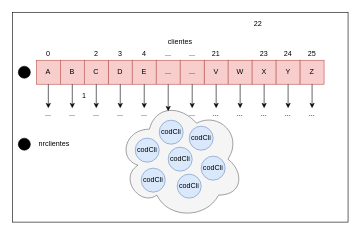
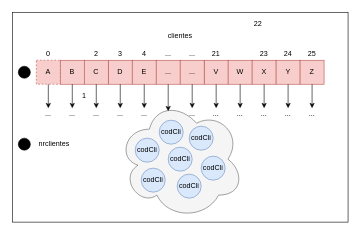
  <mxCell id="0" />
  <mxCell id="1" parent="0" />
  <mxCell id="2" value="" style="rounded=0;whiteSpace=wrap;html=1;" parent="1" vertex="1"><mxGeometry x="20" y="20" width="560" height="350" as="geometry" /></mxCell>
- <mxCell id="3" value="A" style="whiteSpace=wrap;html=1;aspect=fixed;fillColor=#f8cecc;strokeColor=#b85450;" parent="1" vertex="1"><mxGeometry x="60" y="100" width="40" height="40" as="geometry" /></mxCell>
+ <mxCell id="3" value="A" style="whiteSpace=wrap;html=1;aspect=fixed;fillColor=#f8cecc;strokeColor=#b85450;dashed=1;" parent="1" vertex="1"><mxGeometry x="60" y="100" width="40" height="40" as="geometry" /></mxCell>
  <mxCell id="4" value="B" style="whiteSpace=wrap;html=1;aspect=fixed;fillColor=#f8cecc;strokeColor=#b85450;" parent="1" vertex="1"><mxGeometry x="100" y="100" width="40" height="40" as="geometry" /></mxCell>
  <mxCell id="5" value="D" style="whiteSpace=wrap;html=1;aspect=fixed;fillColor=#f8cecc;strokeColor=#b85450;" parent="1" vertex="1"><mxGeometry x="180" y="100" width="40" height="40" as="geometry" /></mxCell>
  <mxCell id="6" value="E" style="whiteSpace=wrap;html=1;aspect=fixed;fillColor=#f8cecc;strokeColor=#b85450;" parent="1" vertex="1"><mxGeometry x="220" y="100" width="40" height="40" as="geometry" /></mxCell>
  <mxCell id="7" value="..." style="whiteSpace=wrap;html=1;aspect=fixed;fillColor=#f8cecc;strokeColor=#b85450;" parent="1" vertex="1"><mxGeometry x="260" y="100" width="40" height="40" as="geometry" /></mxCell>
  <mxCell id="8" value="V" style="whiteSpace=wrap;html=1;aspect=fixed;fillColor=#f8cecc;strokeColor=#b85450;" parent="1" vertex="1"><mxGeometry x="340" y="100" width="40" height="40" as="geometry" /></mxCell>
  <mxCell id="9" value="W" style="whiteSpace=wrap;html=1;aspect=fixed;fillColor=#f8cecc;strokeColor=#b85450;" parent="1" vertex="1"><mxGeometry x="380" y="100" width="40" height="40" as="geometry" /></mxCell>
  <mxCell id="10" value="X" style="whiteSpace=wrap;html=1;aspect=fixed;fillColor=#f8cecc;strokeColor=#b85450;" parent="1" vertex="1"><mxGeometry x="420" y="100" width="40" height="40" as="geometry" /></mxCell>
  <mxCell id="11" value="Y" style="whiteSpace=wrap;html=1;aspect=fixed;fillColor=#f8cecc;strokeColor=#b85450;" parent="1" vertex="1"><mxGeometry x="460" y="100" width="40" height="40" as="geometry" /></mxCell>
  <mxCell id="12" value="Z" style="whiteSpace=wrap;html=1;aspect=fixed;fillColor=#f8cecc;strokeColor=#b85450;" parent="1" vertex="1"><mxGeometry x="500" y="100" width="40" height="40" as="geometry" /></mxCell>
- <mxCell id="13" value="clientes&lt;br&gt;" style="text;html=1;strokeColor=none;fillColor=none;align=center;verticalAlign=middle;whiteSpace=wrap;rounded=0;" parent="1" vertex="1"><mxGeometry x="280" y="60" width="40" height="20" as="geometry" /></mxCell>
+ <mxCell id="13" value="clientes&lt;br&gt;" style="text;html=1;strokeColor=none;fillColor=none;align=center;verticalAlign=middle;whiteSpace=wrap;rounded=0;" parent="1" vertex="1"><mxGeometry x="280" y="50" width="40" height="20" as="geometry" /></mxCell>
  <mxCell id="14" value="..." style="whiteSpace=wrap;html=1;aspect=fixed;fillColor=#f8cecc;strokeColor=#b85450;" parent="1" vertex="1"><mxGeometry x="300" y="100" width="40" height="40" as="geometry" /></mxCell>
  <mxCell id="15" value="C" style="whiteSpace=wrap;html=1;aspect=fixed;fillColor=#f8cecc;strokeColor=#b85450;" parent="1" vertex="1"><mxGeometry x="140" y="100" width="40" height="40" as="geometry" /></mxCell>
  <mxCell id="16" value="0" style="text;html=1;strokeColor=none;fillColor=none;align=center;verticalAlign=middle;whiteSpace=wrap;rounded=0;" parent="1" vertex="1"><mxGeometry x="60" y="80" width="40" height="20" as="geometry" /></mxCell>
  <mxCell id="17" value="1" style="text;html=1;strokeColor=none;fillColor=none;align=center;verticalAlign=middle;whiteSpace=wrap;rounded=0;" parent="1" vertex="1"><mxGeometry x="120" y="150" width="40" height="20" as="geometry" /></mxCell>
  <mxCell id="18" value="2" style="text;html=1;strokeColor=none;fillColor=none;align=center;verticalAlign=middle;whiteSpace=wrap;rounded=0;" parent="1" vertex="1"><mxGeometry x="140" y="80" width="40" height="20" as="geometry" /></mxCell>
  <mxCell id="19" value="3" style="text;html=1;strokeColor=none;fillColor=none;align=center;verticalAlign=middle;whiteSpace=wrap;rounded=0;" parent="1" vertex="1"><mxGeometry x="180" y="80" width="40" height="20" as="geometry" /></mxCell>
  <mxCell id="20" value="4" style="text;html=1;strokeColor=none;fillColor=none;align=center;verticalAlign=middle;whiteSpace=wrap;rounded=0;" parent="1" vertex="1"><mxGeometry x="220" y="80" width="40" height="20" as="geometry" /></mxCell>
  <mxCell id="21" value="...&lt;br&gt;" style="text;html=1;strokeColor=none;fillColor=none;align=center;verticalAlign=middle;whiteSpace=wrap;rounded=0;" parent="1" vertex="1"><mxGeometry x="260" y="80" width="40" height="20" as="geometry" /></mxCell>
  <mxCell id="22" value="...&lt;br&gt;" style="text;html=1;strokeColor=none;fillColor=none;align=center;verticalAlign=middle;whiteSpace=wrap;rounded=0;" parent="1" vertex="1"><mxGeometry x="300" y="80" width="40" height="20" as="geometry" /></mxCell>
  <mxCell id="23" value="21&lt;br&gt;" style="text;html=1;strokeColor=none;fillColor=none;align=center;verticalAlign=middle;whiteSpace=wrap;rounded=0;" parent="1" vertex="1"><mxGeometry x="340" y="80" width="40" height="20" as="geometry" /></mxCell>
  <mxCell id="24" value="22" style="text;html=1;strokeColor=none;fillColor=none;align=center;verticalAlign=middle;whiteSpace=wrap;rounded=0;" parent="1" vertex="1"><mxGeometry x="410" y="30" width="40" height="20" as="geometry" /></mxCell>
  <mxCell id="25" value="23" style="text;html=1;strokeColor=none;fillColor=none;align=center;verticalAlign=middle;whiteSpace=wrap;rounded=0;" parent="1" vertex="1"><mxGeometry x="420" y="80" width="40" height="20" as="geometry" /></mxCell>
  <mxCell id="26" value="24" style="text;html=1;strokeColor=none;fillColor=none;align=center;verticalAlign=middle;whiteSpace=wrap;rounded=0;" parent="1" vertex="1"><mxGeometry x="460" y="80" width="40" height="20" as="geometry" /></mxCell>
  <mxCell id="27" value="25" style="text;html=1;strokeColor=none;fillColor=none;align=center;verticalAlign=middle;whiteSpace=wrap;rounded=0;" parent="1" vertex="1"><mxGeometry x="500" y="80" width="40" height="20" as="geometry" /></mxCell>
  <mxCell id="28" value="" style="endArrow=classic;html=1;exitX=0.5;exitY=1;exitDx=0;exitDy=0;" parent="1" edge="1"><mxGeometry width="50" height="50" relative="1" as="geometry"><mxPoint x="480" y="140" as="sourcePoint" /><mxPoint x="480" y="180" as="targetPoint" /></mxGeometry></mxCell>
  <mxCell id="29" value="...&lt;br&gt;" style="text;html=1;strokeColor=none;fillColor=none;align=center;verticalAlign=middle;whiteSpace=wrap;rounded=0;" parent="1" vertex="1"><mxGeometry x="460" y="180" width="40" height="20" as="geometry" /></mxCell>
  <mxCell id="30" value="" style="endArrow=classic;html=1;exitX=0.5;exitY=1;exitDx=0;exitDy=0;" parent="1" edge="1"><mxGeometry width="50" height="50" relative="1" as="geometry"><mxPoint x="360" y="140" as="sourcePoint" /><mxPoint x="360" y="180" as="targetPoint" /></mxGeometry></mxCell>
  <mxCell id="31" value="...&lt;br&gt;" style="text;html=1;strokeColor=none;fillColor=none;align=center;verticalAlign=middle;whiteSpace=wrap;rounded=0;" parent="1" vertex="1"><mxGeometry x="340" y="180" width="40" height="20" as="geometry" /></mxCell>
  <mxCell id="32" value="" style="endArrow=classic;html=1;exitX=0.5;exitY=1;exitDx=0;exitDy=0;" parent="1" edge="1"><mxGeometry width="50" height="50" relative="1" as="geometry"><mxPoint x="400" y="140" as="sourcePoint" /><mxPoint x="400" y="180" as="targetPoint" /></mxGeometry></mxCell>
  <mxCell id="33" value="...&lt;br&gt;" style="text;html=1;strokeColor=none;fillColor=none;align=center;verticalAlign=middle;whiteSpace=wrap;rounded=0;" parent="1" vertex="1"><mxGeometry x="380" y="180" width="40" height="20" as="geometry" /></mxCell>
  <mxCell id="34" value="" style="endArrow=classic;html=1;exitX=0.5;exitY=1;exitDx=0;exitDy=0;" parent="1" edge="1"><mxGeometry width="50" height="50" relative="1" as="geometry"><mxPoint x="440" y="140" as="sourcePoint" /><mxPoint x="440" y="180" as="targetPoint" /></mxGeometry></mxCell>
  <mxCell id="35" value="...&lt;br&gt;" style="text;html=1;strokeColor=none;fillColor=none;align=center;verticalAlign=middle;whiteSpace=wrap;rounded=0;" parent="1" vertex="1"><mxGeometry x="420" y="180" width="40" height="20" as="geometry" /></mxCell>
  <mxCell id="36" value="" style="endArrow=classic;html=1;exitX=0.5;exitY=1;exitDx=0;exitDy=0;" parent="1" edge="1"><mxGeometry width="50" height="50" relative="1" as="geometry"><mxPoint x="520" y="140" as="sourcePoint" /><mxPoint x="520" y="180" as="targetPoint" /></mxGeometry></mxCell>
  <mxCell id="37" value="...&lt;br&gt;" style="text;html=1;strokeColor=none;fillColor=none;align=center;verticalAlign=middle;whiteSpace=wrap;rounded=0;" parent="1" vertex="1"><mxGeometry x="500" y="180" width="40" height="20" as="geometry" /></mxCell>
  <mxCell id="38" value="" style="endArrow=classic;html=1;exitX=0.5;exitY=1;exitDx=0;exitDy=0;" parent="1" edge="1"><mxGeometry width="50" height="50" relative="1" as="geometry"><mxPoint x="320" y="140" as="sourcePoint" /><mxPoint x="320" y="180" as="targetPoint" /></mxGeometry></mxCell>
  <mxCell id="39" value="...&lt;br&gt;" style="text;html=1;strokeColor=none;fillColor=none;align=center;verticalAlign=middle;whiteSpace=wrap;rounded=0;" parent="1" vertex="1"><mxGeometry x="300" y="180" width="40" height="20" as="geometry" /></mxCell>
  <mxCell id="40" value="" style="endArrow=classic;html=1;exitX=0.5;exitY=1;exitDx=0;exitDy=0;" parent="1" edge="1"><mxGeometry width="50" height="50" relative="1" as="geometry"><mxPoint x="240" y="140" as="sourcePoint" /><mxPoint x="240" y="180" as="targetPoint" /></mxGeometry></mxCell>
  <mxCell id="41" value="...&lt;br&gt;" style="text;html=1;strokeColor=none;fillColor=none;align=center;verticalAlign=middle;whiteSpace=wrap;rounded=0;" parent="1" vertex="1"><mxGeometry x="220" y="180" width="40" height="20" as="geometry" /></mxCell>
  <mxCell id="42" value="" style="endArrow=classic;html=1;exitX=0.5;exitY=1;exitDx=0;exitDy=0;" parent="1" edge="1"><mxGeometry width="50" height="50" relative="1" as="geometry"><mxPoint x="200" y="140" as="sourcePoint" /><mxPoint x="200" y="180" as="targetPoint" /></mxGeometry></mxCell>
  <mxCell id="43" value="...&lt;br&gt;" style="text;html=1;strokeColor=none;fillColor=none;align=center;verticalAlign=middle;whiteSpace=wrap;rounded=0;" parent="1" vertex="1"><mxGeometry x="180" y="180" width="40" height="20" as="geometry" /></mxCell>
  <mxCell id="44" value="" style="endArrow=classic;html=1;exitX=0.5;exitY=1;exitDx=0;exitDy=0;" parent="1" edge="1"><mxGeometry width="50" height="50" relative="1" as="geometry"><mxPoint x="160" y="140" as="sourcePoint" /><mxPoint x="160" y="180" as="targetPoint" /></mxGeometry></mxCell>
  <mxCell id="45" value="...&lt;br&gt;" style="text;html=1;strokeColor=none;fillColor=none;align=center;verticalAlign=middle;whiteSpace=wrap;rounded=0;" parent="1" vertex="1"><mxGeometry x="140" y="180" width="40" height="20" as="geometry" /></mxCell>
  <mxCell id="46" value="" style="endArrow=classic;html=1;exitX=0.5;exitY=1;exitDx=0;exitDy=0;" parent="1" edge="1"><mxGeometry width="50" height="50" relative="1" as="geometry"><mxPoint x="120" y="140" as="sourcePoint" /><mxPoint x="120" y="180" as="targetPoint" /></mxGeometry></mxCell>
  <mxCell id="47" value="...&lt;br&gt;" style="text;html=1;strokeColor=none;fillColor=none;align=center;verticalAlign=middle;whiteSpace=wrap;rounded=0;" parent="1" vertex="1"><mxGeometry x="100" y="180" width="40" height="20" as="geometry" /></mxCell>
  <mxCell id="48" value="" style="endArrow=classic;html=1;" parent="1" source="3" edge="1"><mxGeometry width="50" height="50" relative="1" as="geometry"><mxPoint x="80" y="140" as="sourcePoint" /><mxPoint x="80" y="180" as="targetPoint" /></mxGeometry></mxCell>
  <mxCell id="49" value="...&lt;br&gt;" style="text;html=1;strokeColor=none;fillColor=none;align=center;verticalAlign=middle;whiteSpace=wrap;rounded=0;" parent="1" vertex="1"><mxGeometry x="60" y="180" width="40" height="20" as="geometry" /></mxCell>
  <mxCell id="50" value="" style="ellipse;shape=cloud;whiteSpace=wrap;html=1;fillColor=#f5f5f5;strokeColor=#666666;fontColor=#333333;" parent="1" vertex="1"><mxGeometry x="196" y="165" width="210" height="200" as="geometry" /></mxCell>
  <mxCell id="51" value="&lt;span&gt;codCli&lt;/span&gt;&lt;br&gt;" style="ellipse;whiteSpace=wrap;html=1;aspect=fixed;fillColor=#dae8fc;strokeColor=#6c8ebf;" parent="1" vertex="1"><mxGeometry x="265" y="200" width="40" height="40" as="geometry" /></mxCell>
  <mxCell id="52" value="&lt;span&gt;codCli&lt;/span&gt;&lt;br&gt;" style="ellipse;whiteSpace=wrap;html=1;aspect=fixed;direction=south;fillColor=#dae8fc;strokeColor=#6c8ebf;" parent="1" vertex="1"><mxGeometry x="235" y="280" width="40" height="40" as="geometry" /></mxCell>
  <mxCell id="53" value="&lt;span&gt;codCli&lt;/span&gt;&lt;br&gt;" style="ellipse;whiteSpace=wrap;html=1;aspect=fixed;fillColor=#dae8fc;strokeColor=#6c8ebf;" parent="1" vertex="1"><mxGeometry x="280" y="245" width="40" height="40" as="geometry" /></mxCell>
  <mxCell id="54" value="&lt;span&gt;codCli&lt;/span&gt;&lt;br&gt;" style="ellipse;whiteSpace=wrap;html=1;aspect=fixed;fillColor=#dae8fc;strokeColor=#6c8ebf;" parent="1" vertex="1"><mxGeometry x="295" y="290" width="40" height="40" as="geometry" /></mxCell>
  <mxCell id="55" value="&lt;span&gt;codCli&lt;/span&gt;&lt;br&gt;" style="ellipse;whiteSpace=wrap;html=1;aspect=fixed;fillColor=#dae8fc;strokeColor=#6c8ebf;" parent="1" vertex="1"><mxGeometry x="225" y="230" width="40" height="40" as="geometry" /></mxCell>
  <mxCell id="56" value="&lt;span&gt;codCli&lt;/span&gt;&lt;br&gt;" style="ellipse;whiteSpace=wrap;html=1;aspect=fixed;fillColor=#dae8fc;strokeColor=#6c8ebf;" parent="1" vertex="1"><mxGeometry x="335" y="260" width="40" height="40" as="geometry" /></mxCell>
  <mxCell id="57" value="&lt;span&gt;codCli&lt;/span&gt;&lt;br&gt;" style="ellipse;whiteSpace=wrap;html=1;aspect=fixed;fillColor=#dae8fc;strokeColor=#6c8ebf;" parent="1" vertex="1"><mxGeometry x="315" y="210" width="40" height="40" as="geometry" /></mxCell>
  <mxCell id="58" value="" style="endArrow=classic;html=1;exitX=0.5;exitY=1;exitDx=0;exitDy=0;entryX=0.4;entryY=0.1;entryDx=0;entryDy=0;entryPerimeter=0;" parent="1" source="7" target="50" edge="1"><mxGeometry width="50" height="50" relative="1" as="geometry"><mxPoint x="20" y="440" as="sourcePoint" /><mxPoint x="70" y="390" as="targetPoint" /></mxGeometry></mxCell>
  <mxCell id="59" value="v" style="ellipse;whiteSpace=wrap;html=1;aspect=fixed;fillColor=#000000;" parent="1" vertex="1"><mxGeometry x="30" y="230" width="20" height="20" as="geometry" /></mxCell>
  <mxCell id="60" value="v" style="ellipse;whiteSpace=wrap;html=1;aspect=fixed;fillColor=#000000;" parent="1" vertex="1"><mxGeometry x="30" y="110" width="20" height="20" as="geometry" /></mxCell>
  <mxCell id="61" value="nrclientes&lt;br&gt;" style="text;html=1;strokeColor=none;fillColor=none;align=center;verticalAlign=middle;whiteSpace=wrap;rounded=0;" parent="1" vertex="1"><mxGeometry x="70" y="230" width="40" height="20" as="geometry" /></mxCell>
